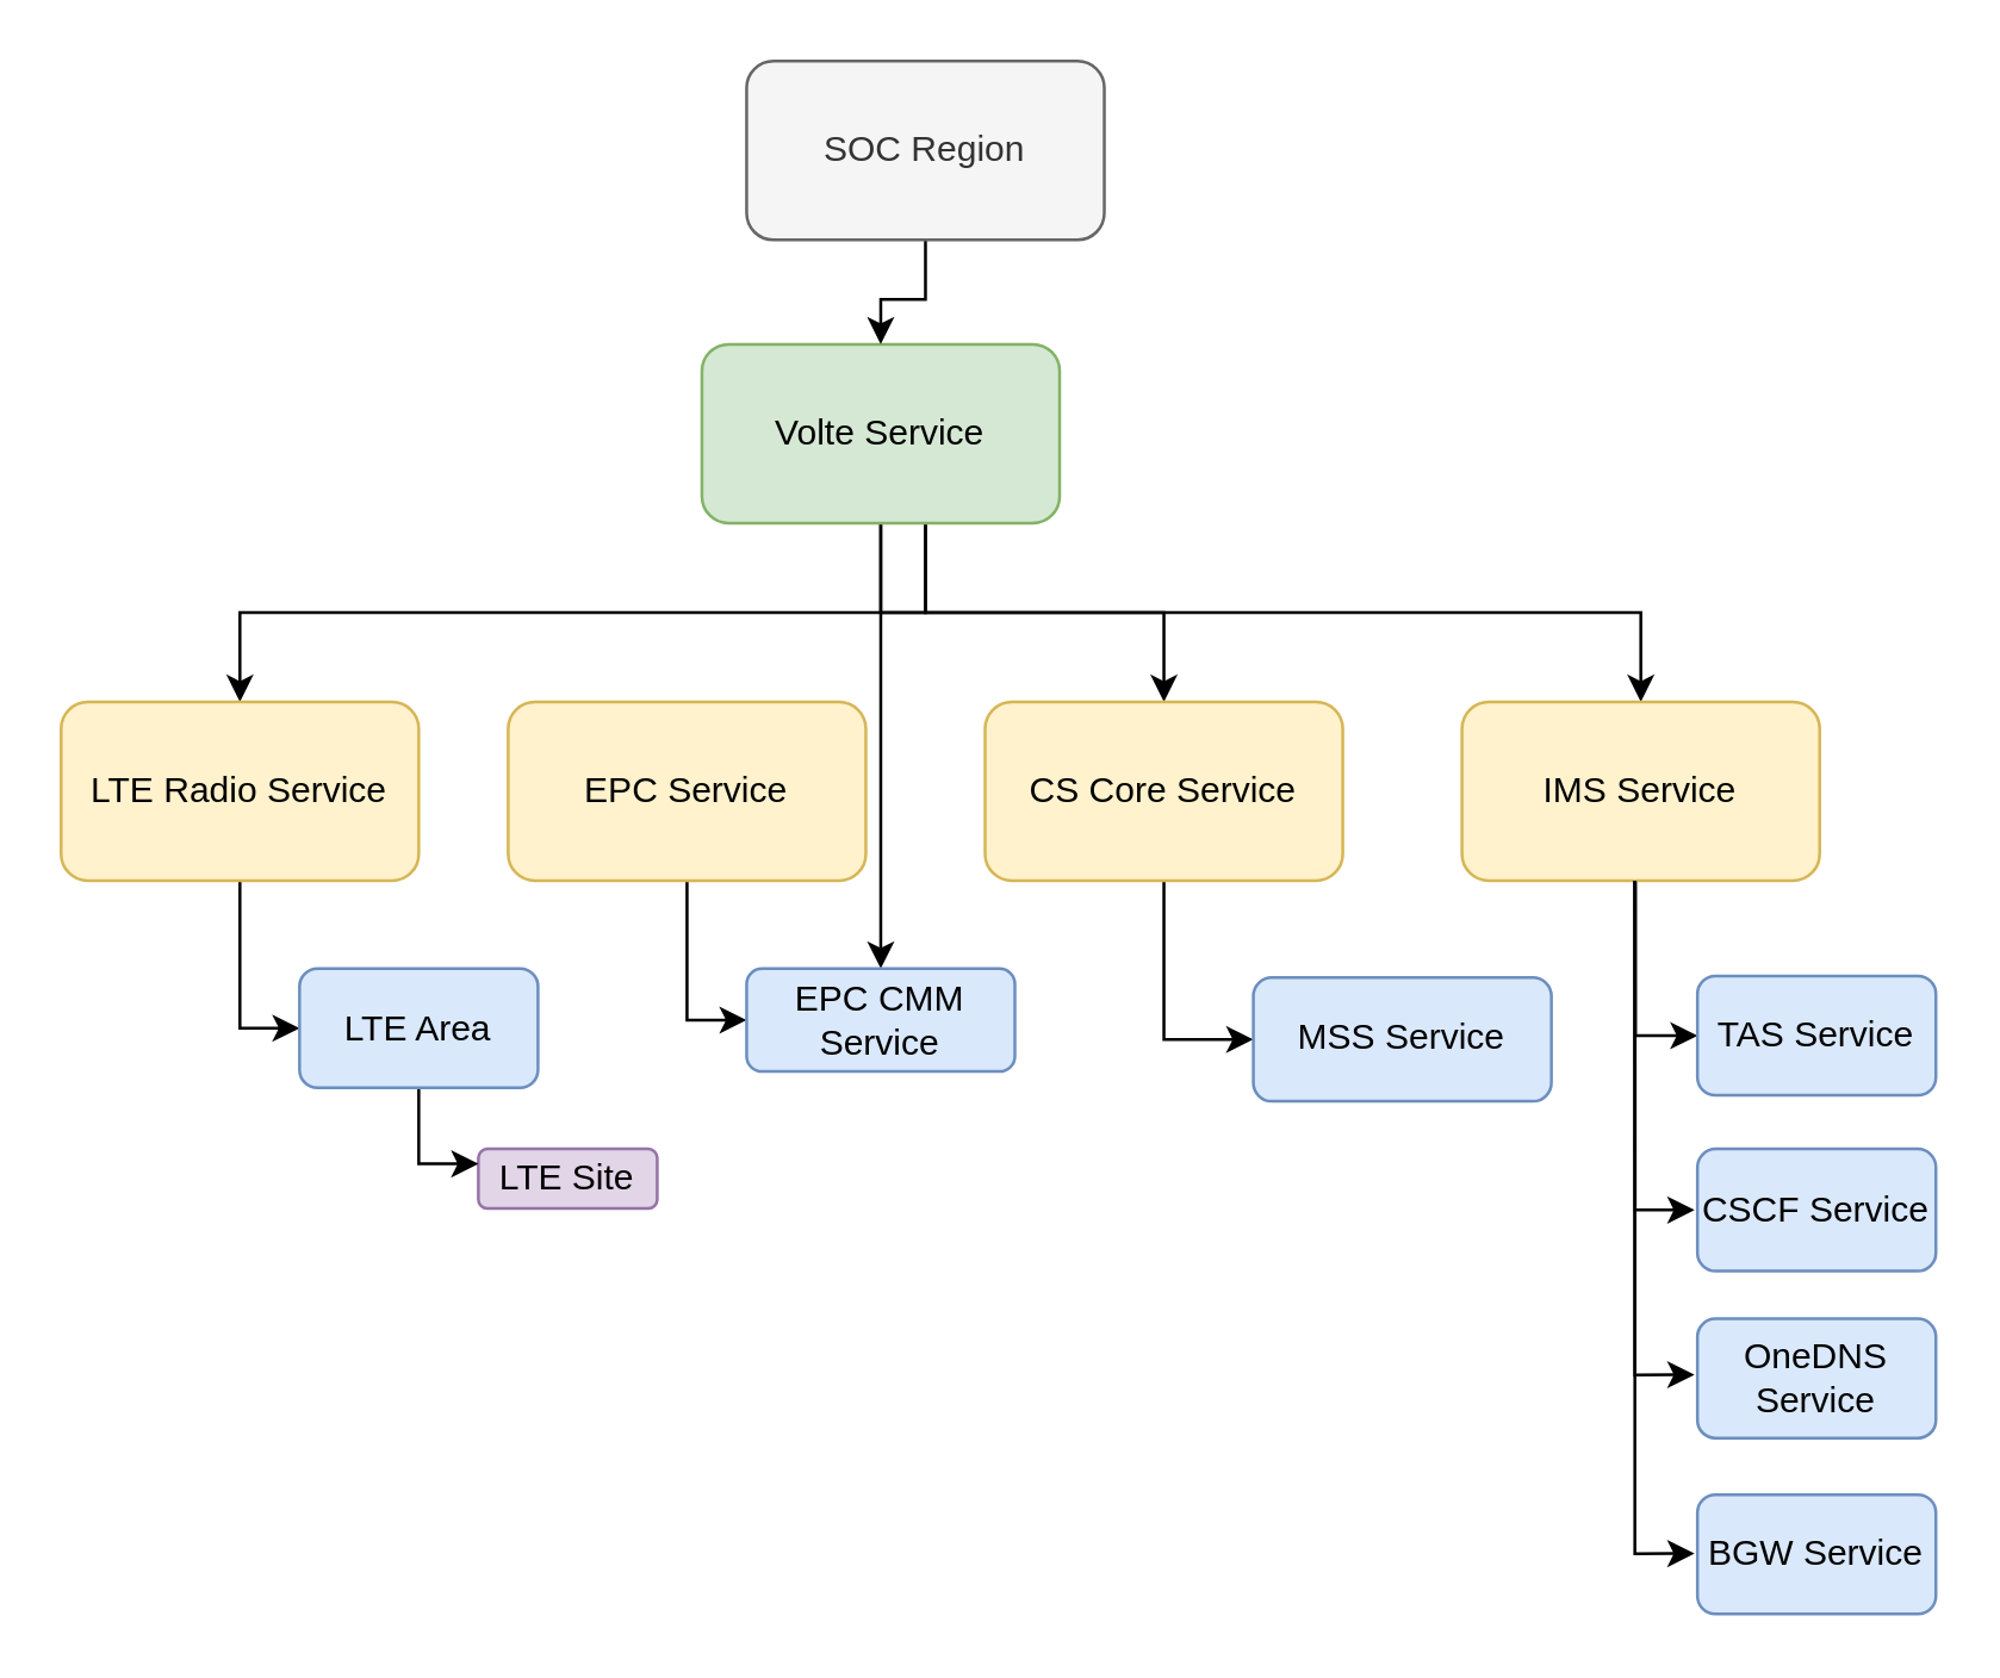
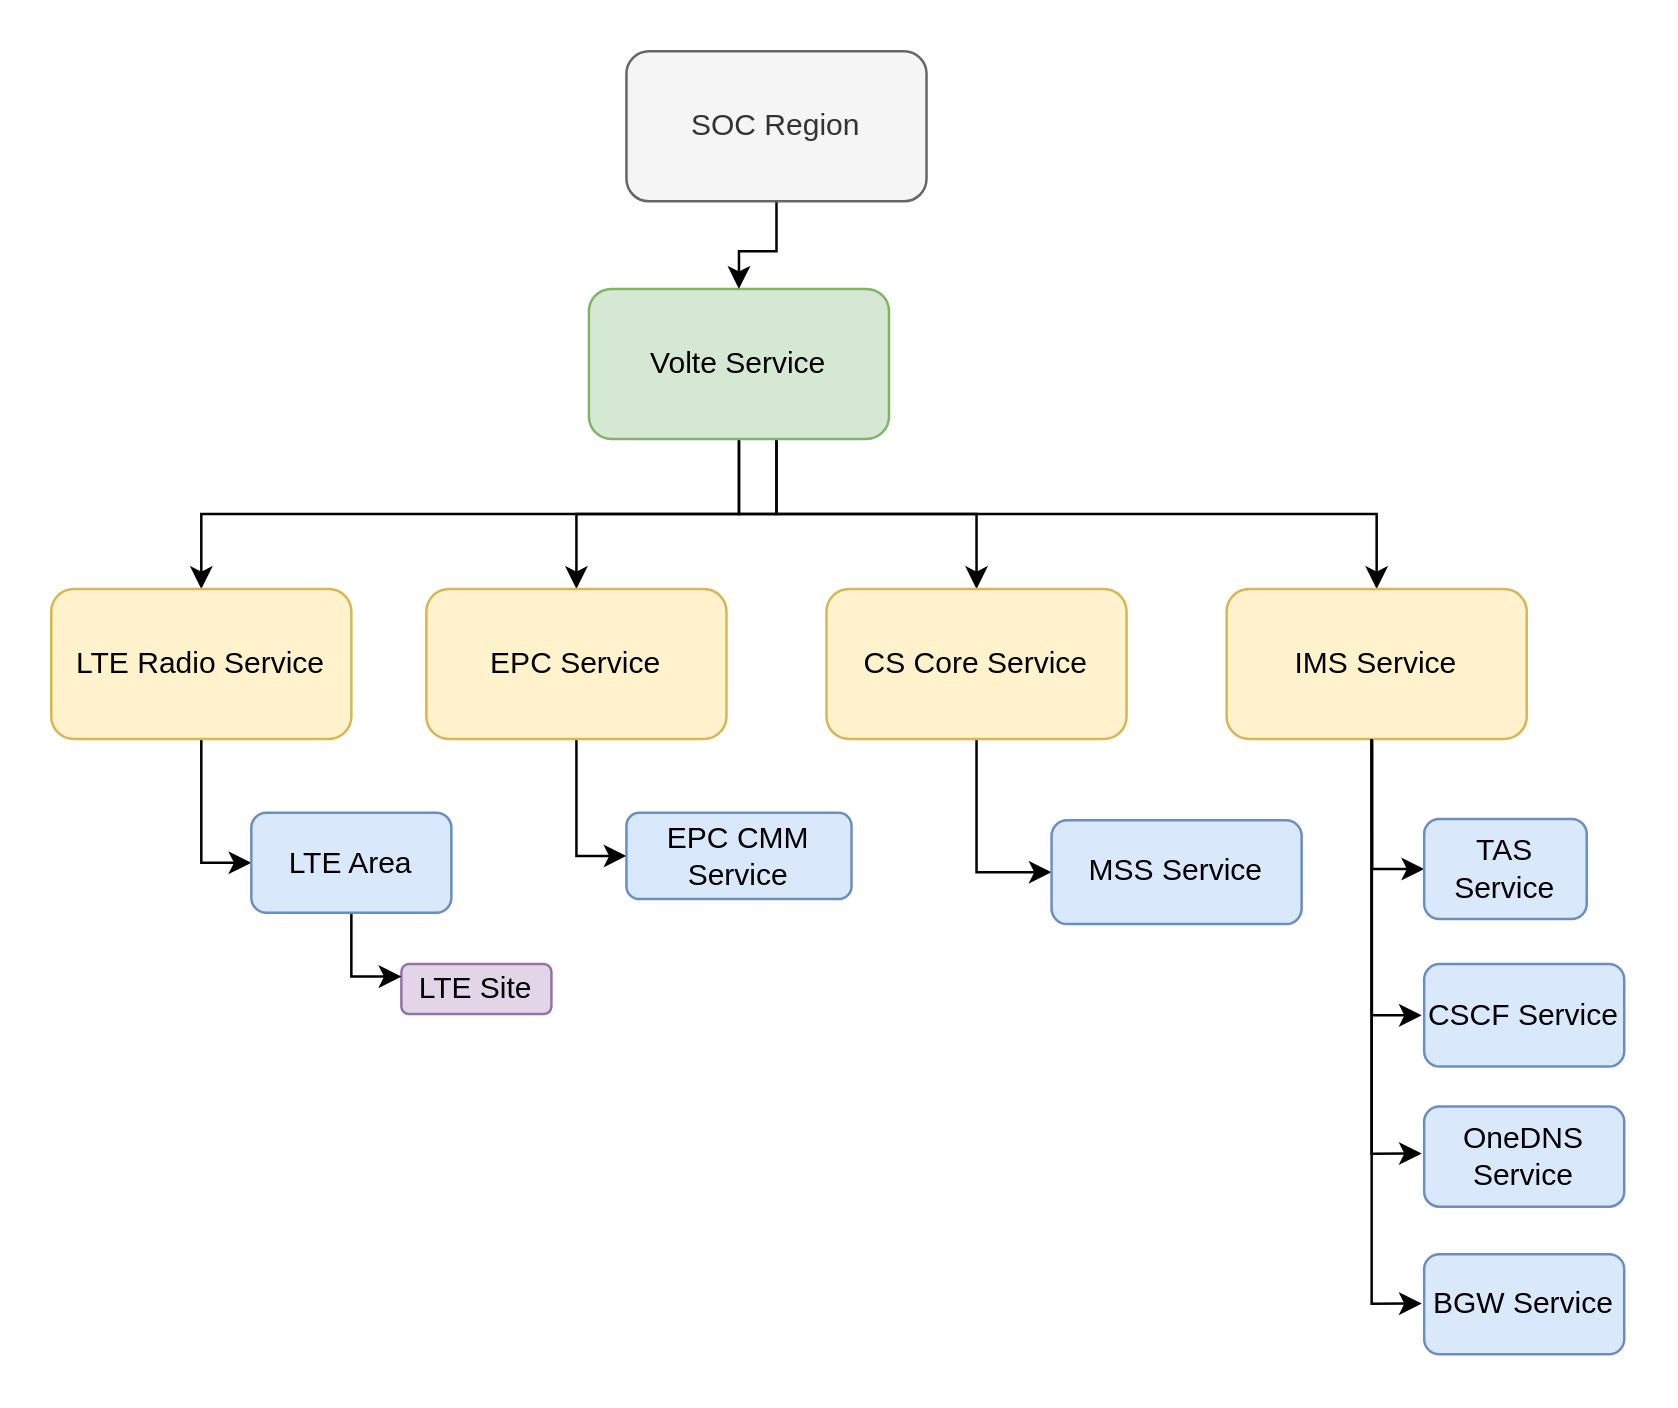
  <mxCell id="0" />
  <mxCell id="1" parent="0" />
  <mxCell id="2" value="" style="edgeStyle=orthogonalEdgeStyle;rounded=0;orthogonalLoop=1;jettySize=auto;html=1;entryX=0.5;entryY=0;entryDx=0;entryDy=0;" edge="1" parent="1" source="6" target="14"><mxGeometry relative="1" as="geometry"><Array as="points"><mxPoint x="310" y="205" /><mxPoint x="550" y="205" /></Array></mxGeometry></mxCell>
- <mxCell id="3" value="" style="edgeStyle=orthogonalEdgeStyle;rounded=0;orthogonalLoop=1;jettySize=auto;html=1;" edge="1" parent="1" source="6" target="16"><mxGeometry relative="1" as="geometry" /></mxCell>
+ <mxCell id="3" value="" style="edgeStyle=orthogonalEdgeStyle;rounded=0;orthogonalLoop=1;jettySize=auto;html=1;entryX=0.5;entryY=0;entryDx=0;entryDy=0;" edge="1" parent="1" source="6" target="10"><mxGeometry relative="1" as="geometry" /></mxCell>
  <mxCell id="4" value="" style="edgeStyle=orthogonalEdgeStyle;rounded=0;orthogonalLoop=1;jettySize=auto;html=1;entryX=0.5;entryY=0;entryDx=0;entryDy=0;" edge="1" parent="1" source="6" target="8"><mxGeometry relative="1" as="geometry"><Array as="points"><mxPoint x="310" y="205" /><mxPoint x="80" y="205" /></Array></mxGeometry></mxCell>
  <mxCell id="5" style="edgeStyle=orthogonalEdgeStyle;rounded=0;orthogonalLoop=1;jettySize=auto;html=1;entryX=0.5;entryY=0;entryDx=0;entryDy=0;" edge="1" parent="1" source="6" target="12"><mxGeometry relative="1" as="geometry" /></mxCell>
  <mxCell id="6" value="Volte Service" style="rounded=1;whiteSpace=wrap;html=1;fillColor=#d5e8d4;strokeColor=#82b366;" vertex="1" parent="1"><mxGeometry x="235" y="115" width="120" height="60" as="geometry" /></mxCell>
  <mxCell id="7" value="" style="edgeStyle=orthogonalEdgeStyle;rounded=0;orthogonalLoop=1;jettySize=auto;html=1;entryX=0;entryY=0.5;entryDx=0;entryDy=0;" edge="1" parent="1" source="8" target="28"><mxGeometry relative="1" as="geometry" /></mxCell>
  <mxCell id="8" value="LTE Radio Service" style="rounded=1;whiteSpace=wrap;html=1;fillColor=#fff2cc;strokeColor=#d6b656;" vertex="1" parent="1"><mxGeometry x="20" y="235" width="120" height="60" as="geometry" /></mxCell>
  <mxCell id="9" value="" style="edgeStyle=orthogonalEdgeStyle;rounded=0;orthogonalLoop=1;jettySize=auto;html=1;entryX=0;entryY=0.5;entryDx=0;entryDy=0;" edge="1" parent="1" source="10" target="16"><mxGeometry relative="1" as="geometry" /></mxCell>
  <mxCell id="10" value="EPC Service" style="rounded=1;whiteSpace=wrap;html=1;fillColor=#fff2cc;strokeColor=#d6b656;" vertex="1" parent="1"><mxGeometry x="170" y="235" width="120" height="60" as="geometry" /></mxCell>
  <mxCell id="11" value="" style="edgeStyle=orthogonalEdgeStyle;rounded=0;orthogonalLoop=1;jettySize=auto;html=1;entryX=0;entryY=0.5;entryDx=0;entryDy=0;" edge="1" parent="1" source="12" target="17"><mxGeometry relative="1" as="geometry" /></mxCell>
  <mxCell id="12" value="CS Core Service" style="rounded=1;whiteSpace=wrap;html=1;fillColor=#fff2cc;strokeColor=#d6b656;" vertex="1" parent="1"><mxGeometry x="330" y="235" width="120" height="60" as="geometry" /></mxCell>
  <mxCell id="13" value="" style="edgeStyle=orthogonalEdgeStyle;rounded=0;orthogonalLoop=1;jettySize=auto;html=1;entryX=0;entryY=0.5;entryDx=0;entryDy=0;exitX=0.16;exitY=1.003;exitDx=0;exitDy=0;exitPerimeter=0;" edge="1" parent="1" target="18"><mxGeometry relative="1" as="geometry"><mxPoint x="548.2" y="295.18" as="sourcePoint" /><Array as="points"><mxPoint x="548" y="347" /></Array></mxGeometry></mxCell>
  <mxCell id="14" value="IMS Service" style="rounded=1;whiteSpace=wrap;html=1;fillColor=#fff2cc;strokeColor=#d6b656;" vertex="1" parent="1"><mxGeometry x="490" y="235" width="120" height="60" as="geometry" /></mxCell>
  <mxCell id="15" value="LTE Site" style="rounded=1;whiteSpace=wrap;html=1;fillColor=#e1d5e7;strokeColor=#9673a6;" vertex="1" parent="1"><mxGeometry x="160" y="385" width="60" height="20" as="geometry" /></mxCell>
  <mxCell id="16" value="EPC CMM Service" style="rounded=1;whiteSpace=wrap;html=1;fillColor=#dae8fc;strokeColor=#6c8ebf;" vertex="1" parent="1"><mxGeometry x="250" y="324.5" width="90" height="34.5" as="geometry" /></mxCell>
  <mxCell id="17" value="MSS Service" style="rounded=1;whiteSpace=wrap;html=1;fillColor=#dae8fc;strokeColor=#6c8ebf;" vertex="1" parent="1"><mxGeometry x="420" y="327.5" width="100" height="41.5" as="geometry" /></mxCell>
- <mxCell id="18" value="TAS Service" style="rounded=1;whiteSpace=wrap;html=1;fillColor=#dae8fc;strokeColor=#6c8ebf;" vertex="1" parent="1"><mxGeometry x="569" y="327" width="80" height="40" as="geometry" /></mxCell>
+ <mxCell id="18" value="TAS Service" style="rounded=1;whiteSpace=wrap;html=1;fillColor=#dae8fc;strokeColor=#6c8ebf;" vertex="1" parent="1"><mxGeometry x="569" y="327" width="65" height="40" as="geometry" /></mxCell>
  <mxCell id="19" value="CSCF Service" style="rounded=1;whiteSpace=wrap;html=1;fillColor=#dae8fc;strokeColor=#6c8ebf;" vertex="1" parent="1"><mxGeometry x="569" y="385" width="80" height="41" as="geometry" /></mxCell>
  <mxCell id="20" value="OneDNS Service" style="rounded=1;whiteSpace=wrap;html=1;fillColor=#dae8fc;strokeColor=#6c8ebf;" vertex="1" parent="1"><mxGeometry x="569" y="442" width="80" height="40" as="geometry" /></mxCell>
  <mxCell id="21" value="BGW Service" style="rounded=1;whiteSpace=wrap;html=1;fillColor=#dae8fc;strokeColor=#6c8ebf;" vertex="1" parent="1"><mxGeometry x="569" y="501" width="80" height="40" as="geometry" /></mxCell>
  <mxCell id="22" value="" style="edgeStyle=orthogonalEdgeStyle;rounded=0;orthogonalLoop=1;jettySize=auto;html=1;entryX=0;entryY=0.5;entryDx=0;entryDy=0;exitX=0.159;exitY=1;exitDx=0;exitDy=0;exitPerimeter=0;" edge="1" parent="1"><mxGeometry relative="1" as="geometry"><mxPoint x="548.08" y="295" as="sourcePoint" /><mxPoint x="568" y="405.5" as="targetPoint" /><Array as="points"><mxPoint x="548" y="406" /></Array></mxGeometry></mxCell>
  <mxCell id="23" value="" style="edgeStyle=orthogonalEdgeStyle;rounded=0;orthogonalLoop=1;jettySize=auto;html=1;entryX=0;entryY=0.5;entryDx=0;entryDy=0;exitX=0.158;exitY=1;exitDx=0;exitDy=0;exitPerimeter=0;" edge="1" parent="1"><mxGeometry relative="1" as="geometry"><mxPoint x="547.96" y="295" as="sourcePoint" /><mxPoint x="568" y="460.75" as="targetPoint" /><Array as="points"><mxPoint x="548" y="295" /><mxPoint x="548" y="461" /></Array></mxGeometry></mxCell>
  <mxCell id="24" value="" style="edgeStyle=orthogonalEdgeStyle;rounded=0;orthogonalLoop=1;jettySize=auto;html=1;entryX=0;entryY=0.5;entryDx=0;entryDy=0;" edge="1" parent="1"><mxGeometry relative="1" as="geometry"><mxPoint x="548" y="295" as="sourcePoint" /><mxPoint x="568" y="520.75" as="targetPoint" /><Array as="points"><mxPoint x="548" y="295" /><mxPoint x="548" y="521" /></Array></mxGeometry></mxCell>
  <mxCell id="25" value="" style="edgeStyle=orthogonalEdgeStyle;rounded=0;orthogonalLoop=1;jettySize=auto;html=1;" edge="1" parent="1" source="26" target="6"><mxGeometry relative="1" as="geometry" /></mxCell>
  <mxCell id="26" value="SOC Region" style="rounded=1;whiteSpace=wrap;html=1;fillColor=#f5f5f5;strokeColor=#666666;fontColor=#333333;" vertex="1" parent="1"><mxGeometry x="250" y="20" width="120" height="60" as="geometry" /></mxCell>
  <mxCell id="27" value="" style="edgeStyle=orthogonalEdgeStyle;rounded=0;orthogonalLoop=1;jettySize=auto;html=1;entryX=0;entryY=0.25;entryDx=0;entryDy=0;" edge="1" parent="1" source="28" target="15"><mxGeometry relative="1" as="geometry" /></mxCell>
  <mxCell id="28" value="LTE Area" style="rounded=1;whiteSpace=wrap;html=1;fillColor=#dae8fc;strokeColor=#6c8ebf;" vertex="1" parent="1"><mxGeometry x="100" y="324.5" width="80" height="40" as="geometry" /></mxCell>
